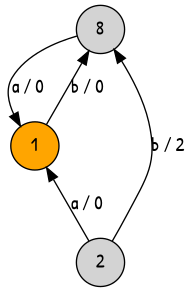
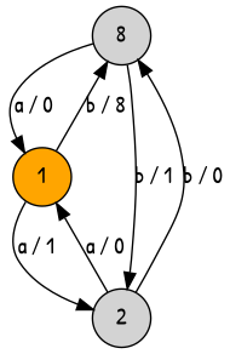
  digraph {
    fontname="Patrick Hand"
    node [fillcolor=lightgrey fontname="Patrick Hand" shape=circle style=filled]
    edge [fontname="Patrick Hand"]
    n1 [label=8]
    n2 [fillcolor=orange label=1]
    n3 [label=2]
    n1 -> n2 [label="a / 0"]
-   n2 -> n1 [label="b / 0"]
-   n3 -> n1 [label="b / 2"]
+   n1 -> n3 [label="b / 1"]
+   n2 -> n1 [label="b / 8"]
+   n2 -> n3 [label="a / 1"]
+   n3 -> n1 [label="b / 0"]
    n3 -> n2 [label="a / 0"]
  }
